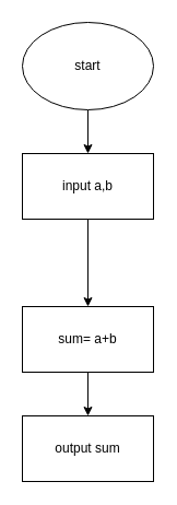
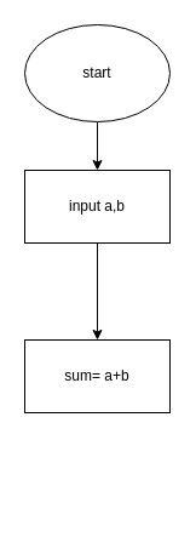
  <mxCell id="0" />
  <mxCell id="1" parent="0" />
  <mxCell id="2" value="" style="edgeStyle=orthogonalEdgeStyle;rounded=0;orthogonalLoop=1;jettySize=auto;html=1;" edge="1" parent="1" source="3" target="5"><mxGeometry relative="1" as="geometry" /></mxCell>
  <mxCell id="3" value="start" style="ellipse;whiteSpace=wrap;html=1;" vertex="1" parent="1"><mxGeometry x="20" y="20" width="120" height="80" as="geometry" /></mxCell>
  <mxCell id="4" value="" style="edgeStyle=orthogonalEdgeStyle;rounded=0;orthogonalLoop=1;jettySize=auto;html=1;" edge="1" parent="1" source="5" target="7"><mxGeometry relative="1" as="geometry" /></mxCell>
  <mxCell id="5" value="input a,b" style="whiteSpace=wrap;html=1;" vertex="1" parent="1"><mxGeometry x="20" y="140" width="120" height="60" as="geometry" /></mxCell>
- <mxCell id="6" value="" style="edgeStyle=orthogonalEdgeStyle;rounded=0;orthogonalLoop=1;jettySize=auto;html=1;" edge="1" parent="1" source="7" target="8"><mxGeometry relative="1" as="geometry" /></mxCell>
  <mxCell id="7" value="sum= a+b" style="whiteSpace=wrap;html=1;" vertex="1" parent="1"><mxGeometry x="20" y="280" width="120" height="60" as="geometry" /></mxCell>
- <mxCell id="8" value="output sum" style="whiteSpace=wrap;html=1;" vertex="1" parent="1"><mxGeometry x="20" y="380" width="120" height="60" as="geometry" /></mxCell>
